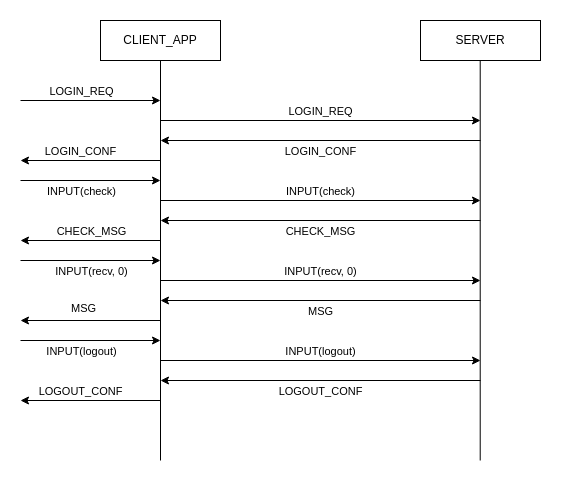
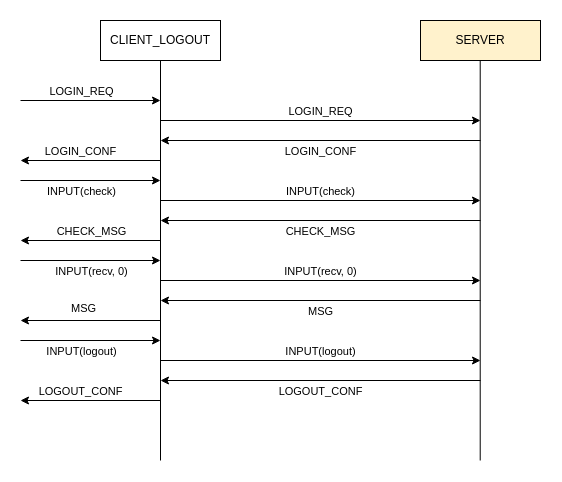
  <mxCell id="0" />
  <mxCell id="1" parent="0" />
- <mxCell id="2" value="CLIENT_APP" style="rounded=0;whiteSpace=wrap;html=1;" vertex="1" parent="1"><mxGeometry x="100" y="20" width="120" height="40" as="geometry" /></mxCell>
- <mxCell id="3" value="SERVER" style="rounded=0;whiteSpace=wrap;html=1;" vertex="1" parent="1"><mxGeometry x="420" y="20" width="120" height="40" as="geometry" /></mxCell>
+ <mxCell id="2" value="CLIENT_LOGOUT" style="rounded=0;whiteSpace=wrap;html=1;" vertex="1" parent="1"><mxGeometry x="100" y="20" width="120" height="40" as="geometry" /></mxCell>
+ <mxCell id="3" value="SERVER" style="rounded=0;whiteSpace=wrap;html=1;fillColor=#fff2cc;" vertex="1" parent="1"><mxGeometry x="420" y="20" width="120" height="40" as="geometry" /></mxCell>
  <mxCell id="4" value="" style="endArrow=none;html=1;rounded=0;entryX=0.5;entryY=1;entryDx=0;entryDy=0;" edge="1" parent="1" target="2"><mxGeometry width="50" height="50" relative="1" as="geometry"><mxPoint x="160" y="460" as="sourcePoint" /><mxPoint x="370" y="110" as="targetPoint" /></mxGeometry></mxCell>
  <mxCell id="5" value="" style="endArrow=none;html=1;rounded=0;entryX=0.5;entryY=1;entryDx=0;entryDy=0;" edge="1" parent="1"><mxGeometry width="50" height="50" relative="1" as="geometry"><mxPoint x="479.71" y="460" as="sourcePoint" /><mxPoint x="479.71" y="60" as="targetPoint" /></mxGeometry></mxCell>
  <mxCell id="6" value="" style="endArrow=classic;html=1;rounded=0;" edge="1" parent="1"><mxGeometry width="50" height="50" relative="1" as="geometry"><mxPoint x="20" y="100" as="sourcePoint" /><mxPoint x="160" y="100" as="targetPoint" /></mxGeometry></mxCell>
  <mxCell id="7" value="LOGIN_REQ" style="edgeLabel;html=1;align=center;verticalAlign=middle;resizable=0;points=[];" vertex="1" connectable="0" parent="6"><mxGeometry x="-0.267" y="2" relative="1" as="geometry"><mxPoint x="9" y="-8" as="offset" /></mxGeometry></mxCell>
  <mxCell id="8" value="" style="endArrow=classic;html=1;rounded=0;" edge="1" parent="1"><mxGeometry width="50" height="50" relative="1" as="geometry"><mxPoint x="160" y="120" as="sourcePoint" /><mxPoint x="480" y="120" as="targetPoint" /></mxGeometry></mxCell>
  <mxCell id="9" value="" style="endArrow=classic;html=1;rounded=0;" edge="1" parent="1"><mxGeometry width="50" height="50" relative="1" as="geometry"><mxPoint x="480" y="140" as="sourcePoint" /><mxPoint x="160" y="140" as="targetPoint" /></mxGeometry></mxCell>
  <mxCell id="10" value="" style="endArrow=classic;html=1;rounded=0;" edge="1" parent="1"><mxGeometry width="50" height="50" relative="1" as="geometry"><mxPoint x="160" y="160" as="sourcePoint" /><mxPoint x="20" y="160" as="targetPoint" /></mxGeometry></mxCell>
  <mxCell id="11" value="LOGIN_REQ" style="edgeLabel;html=1;align=center;verticalAlign=middle;resizable=0;points=[];" vertex="1" connectable="0" parent="1"><mxGeometry x="319.999" y="110" as="geometry" /></mxCell>
  <mxCell id="12" value="LOGIN_CONF" style="edgeLabel;html=1;align=center;verticalAlign=middle;resizable=0;points=[];" vertex="1" connectable="0" parent="1"><mxGeometry x="319.999" y="150" as="geometry" /></mxCell>
  <mxCell id="13" value="LOGIN_CONF" style="edgeLabel;html=1;align=center;verticalAlign=middle;resizable=0;points=[];" vertex="1" connectable="0" parent="1"><mxGeometry x="79.999" y="150" as="geometry" /></mxCell>
  <mxCell id="14" value="" style="endArrow=classic;html=1;rounded=0;" edge="1" parent="1"><mxGeometry width="50" height="50" relative="1" as="geometry"><mxPoint x="160" y="200" as="sourcePoint" /><mxPoint x="480" y="200" as="targetPoint" /></mxGeometry></mxCell>
  <mxCell id="15" value="" style="endArrow=classic;html=1;rounded=0;" edge="1" parent="1"><mxGeometry width="50" height="50" relative="1" as="geometry"><mxPoint x="480" y="220" as="sourcePoint" /><mxPoint x="160" y="220" as="targetPoint" /></mxGeometry></mxCell>
  <mxCell id="16" value="" style="endArrow=classic;html=1;rounded=0;" edge="1" parent="1"><mxGeometry width="50" height="50" relative="1" as="geometry"><mxPoint x="20" y="180" as="sourcePoint" /><mxPoint x="160" y="180" as="targetPoint" /></mxGeometry></mxCell>
  <mxCell id="17" value="INPUT(check)" style="edgeLabel;html=1;align=center;verticalAlign=middle;resizable=0;points=[];" vertex="1" connectable="0" parent="16"><mxGeometry x="-0.267" y="2" relative="1" as="geometry"><mxPoint x="9" y="12" as="offset" /></mxGeometry></mxCell>
  <mxCell id="18" value="INPUT(check)" style="edgeLabel;html=1;align=center;verticalAlign=middle;resizable=0;points=[];" vertex="1" connectable="0" parent="1"><mxGeometry x="319.994" y="190" as="geometry" /></mxCell>
  <mxCell id="19" value="CHECK_MSG" style="edgeLabel;html=1;align=center;verticalAlign=middle;resizable=0;points=[];" vertex="1" connectable="0" parent="1"><mxGeometry x="319.994" y="230" as="geometry" /></mxCell>
  <mxCell id="20" value="" style="endArrow=classic;html=1;rounded=0;" edge="1" parent="1"><mxGeometry width="50" height="50" relative="1" as="geometry"><mxPoint x="160" y="240" as="sourcePoint" /><mxPoint x="20" y="240" as="targetPoint" /></mxGeometry></mxCell>
  <mxCell id="21" value="CHECK_MSG" style="edgeLabel;html=1;align=center;verticalAlign=middle;resizable=0;points=[];" vertex="1" connectable="0" parent="1"><mxGeometry x="90.004" y="230" as="geometry" /></mxCell>
  <mxCell id="22" value="" style="endArrow=classic;html=1;rounded=0;" edge="1" parent="1"><mxGeometry width="50" height="50" relative="1" as="geometry"><mxPoint x="20" y="260" as="sourcePoint" /><mxPoint x="160" y="260" as="targetPoint" /></mxGeometry></mxCell>
  <mxCell id="23" value="INPUT(recv, 0)" style="edgeLabel;html=1;align=center;verticalAlign=middle;resizable=0;points=[];" vertex="1" connectable="0" parent="22"><mxGeometry x="-0.267" y="2" relative="1" as="geometry"><mxPoint x="19" y="12" as="offset" /></mxGeometry></mxCell>
  <mxCell id="24" value="" style="endArrow=classic;html=1;rounded=0;" edge="1" parent="1"><mxGeometry width="50" height="50" relative="1" as="geometry"><mxPoint x="159.99" y="280" as="sourcePoint" /><mxPoint x="479.99" y="280" as="targetPoint" /></mxGeometry></mxCell>
  <mxCell id="25" value="INPUT(recv, 0)" style="edgeLabel;html=1;align=center;verticalAlign=middle;resizable=0;points=[];" vertex="1" connectable="0" parent="1"><mxGeometry x="319.994" y="270" as="geometry" /></mxCell>
  <mxCell id="26" value="" style="endArrow=classic;html=1;rounded=0;" edge="1" parent="1"><mxGeometry width="50" height="50" relative="1" as="geometry"><mxPoint x="479.99" y="300" as="sourcePoint" /><mxPoint x="159.99" y="300" as="targetPoint" /></mxGeometry></mxCell>
  <mxCell id="27" value="MSG" style="edgeLabel;html=1;align=center;verticalAlign=middle;resizable=0;points=[];" vertex="1" connectable="0" parent="1"><mxGeometry x="319.994" y="310" as="geometry" /></mxCell>
  <mxCell id="28" value="" style="endArrow=classic;html=1;rounded=0;" edge="1" parent="1"><mxGeometry width="50" height="50" relative="1" as="geometry"><mxPoint x="160" y="320" as="sourcePoint" /><mxPoint x="20" y="320" as="targetPoint" /></mxGeometry></mxCell>
  <mxCell id="29" value="&lt;div&gt;MSG&lt;/div&gt;" style="edgeLabel;html=1;align=center;verticalAlign=middle;resizable=0;points=[];" vertex="1" connectable="0" parent="1"><mxGeometry x="79.999" y="310" as="geometry"><mxPoint x="3" y="-3" as="offset" /></mxGeometry></mxCell>
  <mxCell id="30" value="" style="endArrow=classic;html=1;rounded=0;" edge="1" parent="1"><mxGeometry width="50" height="50" relative="1" as="geometry"><mxPoint x="20" y="340" as="sourcePoint" /><mxPoint x="160" y="340" as="targetPoint" /></mxGeometry></mxCell>
  <mxCell id="31" value="INPUT(logout)" style="edgeLabel;html=1;align=center;verticalAlign=middle;resizable=0;points=[];" vertex="1" connectable="0" parent="30"><mxGeometry x="-0.267" y="2" relative="1" as="geometry"><mxPoint x="9" y="12" as="offset" /></mxGeometry></mxCell>
  <mxCell id="32" value="" style="endArrow=classic;html=1;rounded=0;" edge="1" parent="1"><mxGeometry width="50" height="50" relative="1" as="geometry"><mxPoint x="160" y="360" as="sourcePoint" /><mxPoint x="480" y="360" as="targetPoint" /></mxGeometry></mxCell>
  <mxCell id="33" value="" style="endArrow=classic;html=1;rounded=0;" edge="1" parent="1"><mxGeometry width="50" height="50" relative="1" as="geometry"><mxPoint x="480" y="380" as="sourcePoint" /><mxPoint x="160" y="380" as="targetPoint" /></mxGeometry></mxCell>
  <mxCell id="34" value="" style="endArrow=classic;html=1;rounded=0;" edge="1" parent="1"><mxGeometry width="50" height="50" relative="1" as="geometry"><mxPoint x="160" y="400" as="sourcePoint" /><mxPoint x="20" y="400" as="targetPoint" /></mxGeometry></mxCell>
  <mxCell id="35" value="INPUT(logout)" style="edgeLabel;html=1;align=center;verticalAlign=middle;resizable=0;points=[];" vertex="1" connectable="0" parent="1"><mxGeometry x="319.999" y="350" as="geometry" /></mxCell>
  <mxCell id="36" value="LOGOUT_CONF" style="edgeLabel;html=1;align=center;verticalAlign=middle;resizable=0;points=[];" vertex="1" connectable="0" parent="1"><mxGeometry x="319.999" y="390" as="geometry" /></mxCell>
  <mxCell id="37" value="LOGOUT_CONF" style="edgeLabel;html=1;align=center;verticalAlign=middle;resizable=0;points=[];" vertex="1" connectable="0" parent="1"><mxGeometry x="79.999" y="390" as="geometry" /></mxCell>
